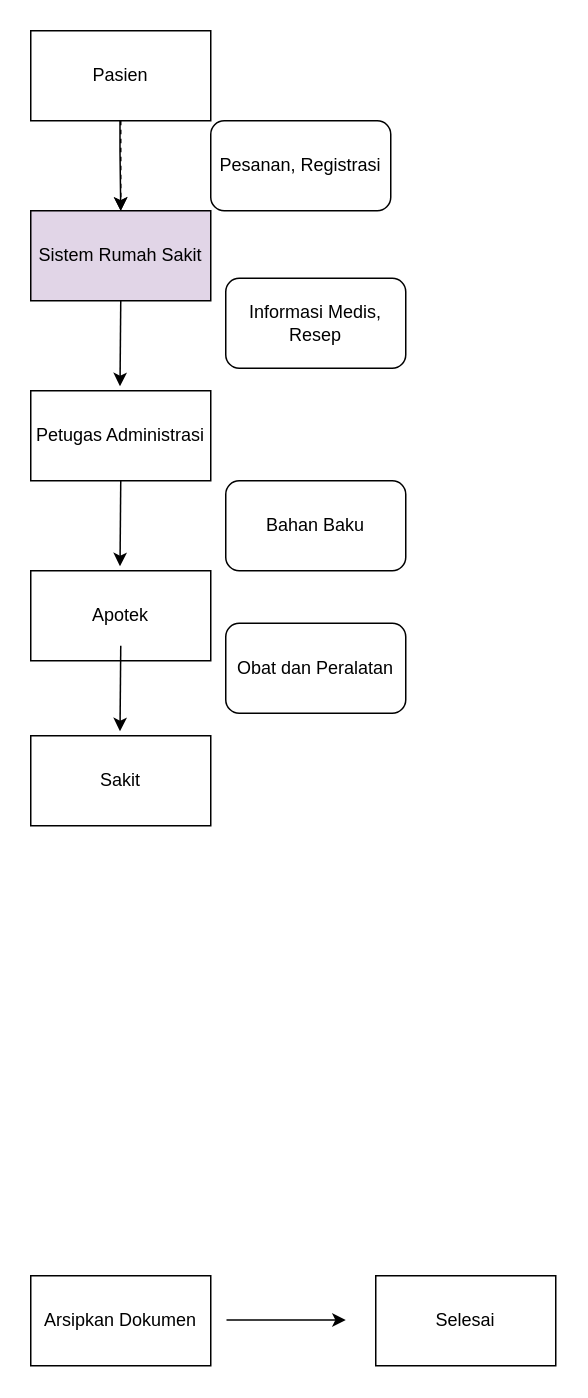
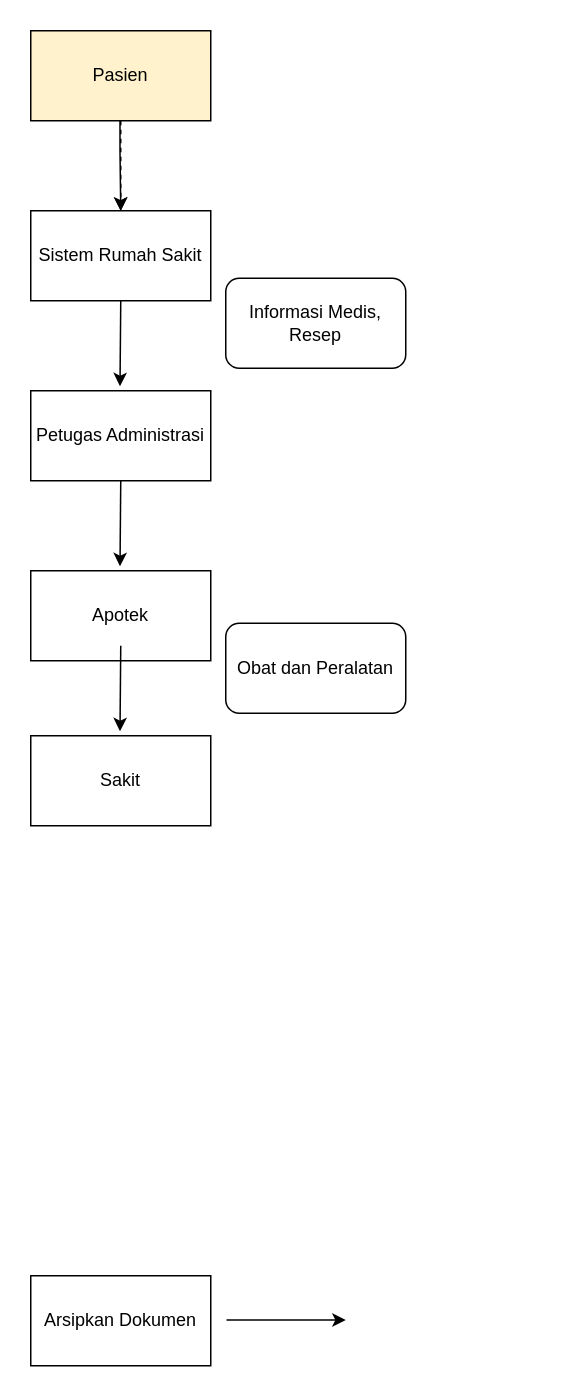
  <mxCell id="0" />
  <mxCell id="1" parent="0" />
  <mxCell id="2" value="" style="endArrow=classic;html=1;rounded=0;entryX=0.5;entryY=0;entryDx=0;entryDy=0;" parent="1" target="5" edge="1"><mxGeometry width="50" height="50" relative="1" as="geometry"><mxPoint x="79.5" y="80" as="sourcePoint" /><mxPoint x="79.5" y="130.5" as="targetPoint" /><Array as="points"><mxPoint x="79.5" y="100.5" /></Array></mxGeometry></mxCell>
  <mxCell id="3" value="" style="endArrow=classic;html=1;rounded=0;" parent="1" source="5" edge="1"><mxGeometry width="50" height="50" relative="1" as="geometry"><mxPoint x="89.5" y="90" as="sourcePoint" /><mxPoint x="89.5" y="150" as="targetPoint" /><Array as="points" /></mxGeometry></mxCell>
  <mxCell id="4" value="" style="endArrow=classic;html=1;rounded=0;entryX=0.575;entryY=0.117;entryDx=0;entryDy=0;entryPerimeter=0;" parent="1" edge="1"><mxGeometry width="50" height="50" relative="1" as="geometry"><mxPoint x="80" y="200" as="sourcePoint" /><mxPoint x="79.5" y="257.02" as="targetPoint" /><Array as="points" /></mxGeometry></mxCell>
- <mxCell id="5" value="Sistem Rumah Sakit" style="rounded=0;whiteSpace=wrap;html=1;fillColor=#e1d5e7;" parent="1" vertex="1"><mxGeometry x="20" y="140" width="120" height="60" as="geometry" /></mxCell>
+ <mxCell id="5" value="Sistem Rumah Sakit" style="rounded=0;whiteSpace=wrap;html=1;" parent="1" vertex="1"><mxGeometry x="20" y="140" width="120" height="60" as="geometry" /></mxCell>
  <mxCell id="6" value="Petugas Administrasi" style="rounded=0;whiteSpace=wrap;html=1;" parent="1" vertex="1"><mxGeometry x="20" y="260" width="120" height="60" as="geometry" /></mxCell>
  <mxCell id="7" value="" style="endArrow=classic;html=1;rounded=0;entryX=0.575;entryY=0.117;entryDx=0;entryDy=0;entryPerimeter=0;" parent="1" edge="1"><mxGeometry width="50" height="50" relative="1" as="geometry"><mxPoint x="80" y="320" as="sourcePoint" /><mxPoint x="79.5" y="377.02" as="targetPoint" /><Array as="points" /></mxGeometry></mxCell>
  <mxCell id="8" value="Apotek" style="rounded=0;whiteSpace=wrap;html=1;" parent="1" vertex="1"><mxGeometry x="20" y="380" width="120" height="60" as="geometry" /></mxCell>
  <mxCell id="9" value="" style="endArrow=classic;html=1;rounded=0;entryX=0.575;entryY=0.117;entryDx=0;entryDy=0;entryPerimeter=0;" parent="1" edge="1"><mxGeometry width="50" height="50" relative="1" as="geometry"><mxPoint x="80" y="430" as="sourcePoint" /><mxPoint x="79.5" y="487.02" as="targetPoint" /><Array as="points" /></mxGeometry></mxCell>
  <mxCell id="10" value="Sakit" style="rounded=0;whiteSpace=wrap;html=1;" parent="1" vertex="1"><mxGeometry x="20" y="490" width="120" height="60" as="geometry" /></mxCell>
  <mxCell id="11" value="" style="edgeStyle=orthogonalEdgeStyle;rounded=0;orthogonalLoop=1;jettySize=auto;html=1;dashed=1;" parent="1" source="12" target="5" edge="1"><mxGeometry relative="1" as="geometry"><Array as="points"><mxPoint x="80" y="110" /><mxPoint x="80" y="110" /></Array></mxGeometry></mxCell>
- <mxCell id="12" value="Pasien" style="rounded=0;whiteSpace=wrap;html=1;" parent="1" vertex="1"><mxGeometry x="20" y="20" width="120" height="60" as="geometry" /></mxCell>
+ <mxCell id="12" value="Pasien" style="rounded=0;whiteSpace=wrap;html=1;fillColor=#fff2cc;" parent="1" vertex="1"><mxGeometry x="20" y="20" width="120" height="60" as="geometry" /></mxCell>
  <mxCell id="13" value="Arsipkan Dokumen" style="rounded=0;whiteSpace=wrap;html=1;" parent="1" vertex="1"><mxGeometry x="20" y="850" width="120" height="60" as="geometry" /></mxCell>
  <mxCell id="14" value="" style="endArrow=classic;html=1;rounded=0;" parent="1" edge="1"><mxGeometry width="50" height="50" relative="1" as="geometry"><mxPoint x="150.5" y="879.5" as="sourcePoint" /><mxPoint x="230" y="879.5" as="targetPoint" /><Array as="points" /></mxGeometry></mxCell>
- <mxCell id="15" value="Selesai" style="rounded=0;whiteSpace=wrap;html=1;" parent="1" vertex="1"><mxGeometry x="250" y="850" width="120" height="60" as="geometry" /></mxCell>
- <mxCell id="16" value="Pesanan, Registrasi" style="rounded=1;whiteSpace=wrap;html=1;" vertex="1" parent="1"><mxGeometry x="140" y="80" width="120" height="60" as="geometry" /></mxCell>
  <mxCell id="17" value="Informasi Medis, Resep" style="rounded=1;whiteSpace=wrap;html=1;" vertex="1" parent="1"><mxGeometry x="150" y="185" width="120" height="60" as="geometry" /></mxCell>
- <mxCell id="18" value="Bahan Baku" style="rounded=1;whiteSpace=wrap;html=1;" vertex="1" parent="1"><mxGeometry x="150" y="320" width="120" height="60" as="geometry" /></mxCell>
  <mxCell id="19" value="Obat dan Peralatan" style="rounded=1;whiteSpace=wrap;html=1;" vertex="1" parent="1"><mxGeometry x="150" y="415" width="120" height="60" as="geometry" /></mxCell>
